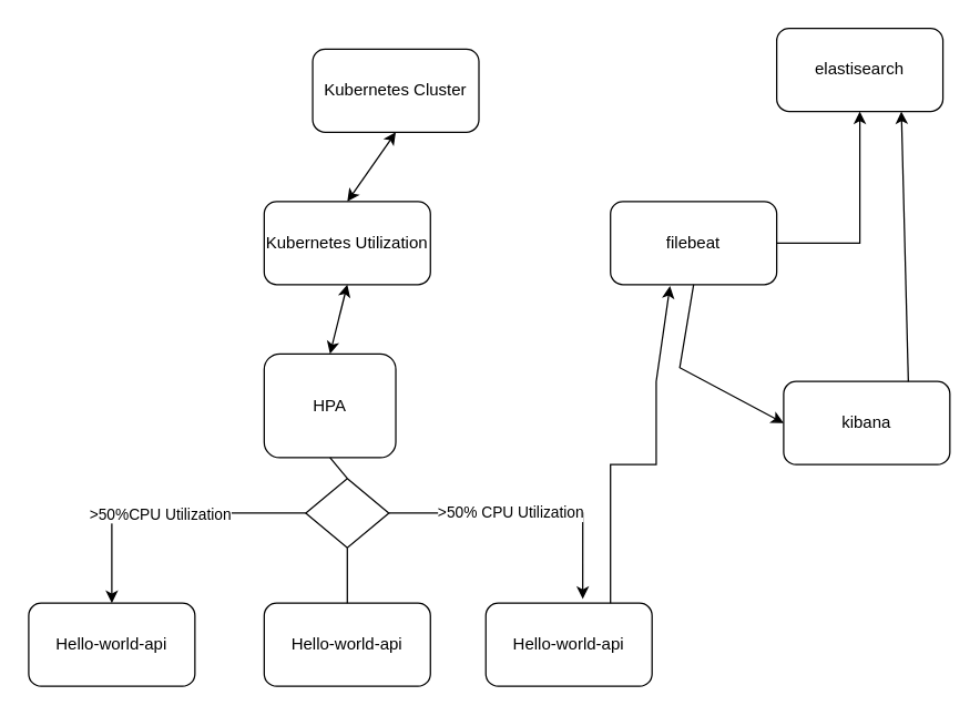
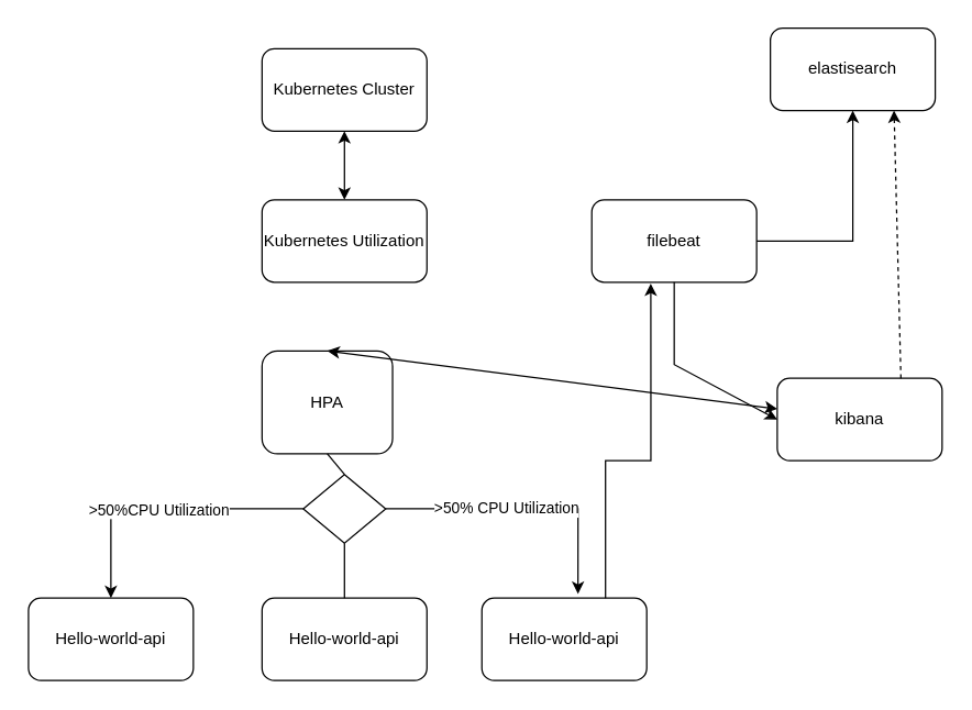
  <mxCell id="0" />
  <mxCell id="1" parent="0" />
- <mxCell id="2" value="Kubernetes Cluster" style="rounded=1;whiteSpace=wrap;html=1;" vertex="1" parent="1"><mxGeometry x="225" y="35" width="120" height="60" as="geometry" /></mxCell>
+ <mxCell id="2" value="Kubernetes Cluster" style="rounded=1;whiteSpace=wrap;html=1;" vertex="1" parent="1"><mxGeometry x="190" y="35" width="120" height="60" as="geometry" /></mxCell>
  <mxCell id="3" value="Kubernetes Utilization" style="rounded=1;whiteSpace=wrap;html=1;" vertex="1" parent="1"><mxGeometry x="190" y="145" width="120" height="60" as="geometry" /></mxCell>
  <mxCell id="4" value="HPA" style="rounded=1;whiteSpace=wrap;html=1;" vertex="1" parent="1"><mxGeometry x="190" y="255" width="95" height="75" as="geometry" /></mxCell>
  <mxCell id="5" value="Hello-world-api" style="rounded=1;whiteSpace=wrap;html=1;" vertex="1" parent="1"><mxGeometry x="20" y="435" width="120" height="60" as="geometry" /></mxCell>
  <mxCell id="6" value="Hello-world-api" style="rounded=1;whiteSpace=wrap;html=1;" vertex="1" parent="1"><mxGeometry x="190" y="435" width="120" height="60" as="geometry" /></mxCell>
  <mxCell id="7" value="Hello-world-api" style="rounded=1;whiteSpace=wrap;html=1;" vertex="1" parent="1"><mxGeometry x="350" y="435" width="120" height="60" as="geometry" /></mxCell>
  <mxCell id="8" value="" style="rhombus;whiteSpace=wrap;html=1;" vertex="1" parent="1"><mxGeometry x="220" y="345" width="60" height="50" as="geometry" /></mxCell>
  <mxCell id="9" value="" style="endArrow=none;html=1;rounded=0;exitX=0.5;exitY=0;exitDx=0;exitDy=0;entryX=0.5;entryY=1;entryDx=0;entryDy=0;" edge="1" parent="1" source="8" target="4"><mxGeometry width="50" height="50" relative="1" as="geometry"><mxPoint x="260" y="295" as="sourcePoint" /><mxPoint x="310" y="245" as="targetPoint" /></mxGeometry></mxCell>
  <mxCell id="10" value="" style="endArrow=none;html=1;rounded=0;exitX=0.5;exitY=1;exitDx=0;exitDy=0;entryX=0.5;entryY=0;entryDx=0;entryDy=0;" edge="1" parent="1" source="8" target="6"><mxGeometry width="50" height="50" relative="1" as="geometry"><mxPoint x="260" y="295" as="sourcePoint" /><mxPoint x="310" y="245" as="targetPoint" /></mxGeometry></mxCell>
  <mxCell id="11" value="" style="endArrow=classic;startArrow=classic;html=1;rounded=0;entryX=0.5;entryY=1;entryDx=0;entryDy=0;exitX=0.5;exitY=0;exitDx=0;exitDy=0;" edge="1" parent="1" source="3" target="2"><mxGeometry width="50" height="50" relative="1" as="geometry"><mxPoint x="260" y="295" as="sourcePoint" /><mxPoint x="310" y="245" as="targetPoint" /></mxGeometry></mxCell>
- <mxCell id="12" value="" style="endArrow=classic;startArrow=classic;html=1;rounded=0;entryX=0.5;entryY=1;entryDx=0;entryDy=0;exitX=0.5;exitY=0;exitDx=0;exitDy=0;" edge="1" parent="1" source="4" target="3"><mxGeometry width="50" height="50" relative="1" as="geometry"><mxPoint x="260" y="155" as="sourcePoint" /><mxPoint x="260" y="105" as="targetPoint" /></mxGeometry></mxCell>
+ <mxCell id="12" value="" style="endArrow=classic;startArrow=classic;html=1;rounded=0;exitX=0.5;exitY=0;exitDx=0;exitDy=0;" edge="1" parent="1" source="4" target="19"><mxGeometry width="50" height="50" relative="1" as="geometry"><mxPoint x="260" y="155" as="sourcePoint" /><mxPoint x="260" y="105" as="targetPoint" /></mxGeometry></mxCell>
  <mxCell id="13" value="" style="endArrow=classic;html=1;rounded=0;entryX=0.5;entryY=0;entryDx=0;entryDy=0;exitX=0;exitY=0.5;exitDx=0;exitDy=0;" edge="1" parent="1" source="8" target="5"><mxGeometry width="50" height="50" relative="1" as="geometry"><mxPoint x="60" y="355" as="sourcePoint" /><mxPoint x="310" y="245" as="targetPoint" /><Array as="points"><mxPoint x="80" y="370" /></Array></mxGeometry></mxCell>
  <mxCell id="14" value="&amp;gt;50%CPU Utilization" style="edgeLabel;html=1;align=center;verticalAlign=middle;resizable=0;points=[];" vertex="1" connectable="0" parent="13"><mxGeometry x="0.034" relative="1" as="geometry"><mxPoint as="offset" /></mxGeometry></mxCell>
  <mxCell id="15" value="" style="endArrow=classic;html=1;rounded=0;exitX=1;exitY=0.5;exitDx=0;exitDy=0;entryX=0.583;entryY=-0.05;entryDx=0;entryDy=0;entryPerimeter=0;" edge="1" parent="1" source="8" target="7"><mxGeometry width="50" height="50" relative="1" as="geometry"><mxPoint x="260" y="295" as="sourcePoint" /><mxPoint x="310" y="245" as="targetPoint" /><Array as="points"><mxPoint x="420" y="370" /></Array></mxGeometry></mxCell>
  <mxCell id="16" value="&amp;gt;50% CPU Utilization" style="edgeLabel;html=1;align=center;verticalAlign=middle;resizable=0;points=[];" vertex="1" connectable="0" parent="15"><mxGeometry x="-0.139" y="1" relative="1" as="geometry"><mxPoint as="offset" /></mxGeometry></mxCell>
- <mxCell id="17" value="filebeat" style="rounded=1;whiteSpace=wrap;html=1;" vertex="1" parent="1"><mxGeometry x="440" y="145" width="120" height="60" as="geometry" /></mxCell>
+ <mxCell id="17" value="filebeat" style="rounded=1;whiteSpace=wrap;html=1;" vertex="1" parent="1"><mxGeometry x="430" y="145" width="120" height="60" as="geometry" /></mxCell>
  <mxCell id="18" value="elastisearch" style="rounded=1;whiteSpace=wrap;html=1;" vertex="1" parent="1"><mxGeometry x="560" y="20" width="120" height="60" as="geometry" /></mxCell>
  <mxCell id="19" value="kibana" style="rounded=1;whiteSpace=wrap;html=1;" vertex="1" parent="1"><mxGeometry x="565" y="275" width="120" height="60" as="geometry" /></mxCell>
  <mxCell id="20" value="" style="endArrow=classic;html=1;rounded=0;entryX=0.5;entryY=1;entryDx=0;entryDy=0;exitX=1;exitY=0.5;exitDx=0;exitDy=0;" edge="1" parent="1" source="17" target="18"><mxGeometry width="50" height="50" relative="1" as="geometry"><mxPoint x="260" y="325" as="sourcePoint" /><mxPoint x="310" y="275" as="targetPoint" /><Array as="points"><mxPoint x="620" y="175" /></Array></mxGeometry></mxCell>
  <mxCell id="21" value="" style="endArrow=classic;html=1;rounded=0;entryX=0;entryY=0.5;entryDx=0;entryDy=0;exitX=0.5;exitY=1;exitDx=0;exitDy=0;" edge="1" parent="1" source="17" target="19"><mxGeometry width="50" height="50" relative="1" as="geometry"><mxPoint x="260" y="325" as="sourcePoint" /><mxPoint x="310" y="275" as="targetPoint" /><Array as="points"><mxPoint x="490" y="265" /></Array></mxGeometry></mxCell>
- <mxCell id="22" value="" style="endArrow=classic;html=1;rounded=0;entryX=0.75;entryY=1;entryDx=0;entryDy=0;exitX=0.75;exitY=0;exitDx=0;exitDy=0;" edge="1" parent="1" source="19" target="18"><mxGeometry width="50" height="50" relative="1" as="geometry"><mxPoint x="260" y="325" as="sourcePoint" /><mxPoint x="310" y="275" as="targetPoint" /></mxGeometry></mxCell>
+ <mxCell id="22" value="" style="endArrow=classic;html=1;rounded=0;entryX=0.75;entryY=1;entryDx=0;entryDy=0;exitX=0.75;exitY=0;exitDx=0;exitDy=0;dashed=1;" edge="1" parent="1" source="19" target="18"><mxGeometry width="50" height="50" relative="1" as="geometry"><mxPoint x="260" y="325" as="sourcePoint" /><mxPoint x="310" y="275" as="targetPoint" /></mxGeometry></mxCell>
  <mxCell id="23" value="" style="endArrow=classic;html=1;rounded=0;exitX=0.75;exitY=0;exitDx=0;exitDy=0;entryX=0.358;entryY=1.017;entryDx=0;entryDy=0;entryPerimeter=0;" edge="1" parent="1" source="7" target="17"><mxGeometry width="50" height="50" relative="1" as="geometry"><mxPoint x="450" y="425" as="sourcePoint" /><mxPoint x="480" y="215" as="targetPoint" /><Array as="points"><mxPoint x="440" y="415" /><mxPoint x="440" y="335" /><mxPoint x="473" y="335" /><mxPoint x="473" y="275" /></Array></mxGeometry></mxCell>
